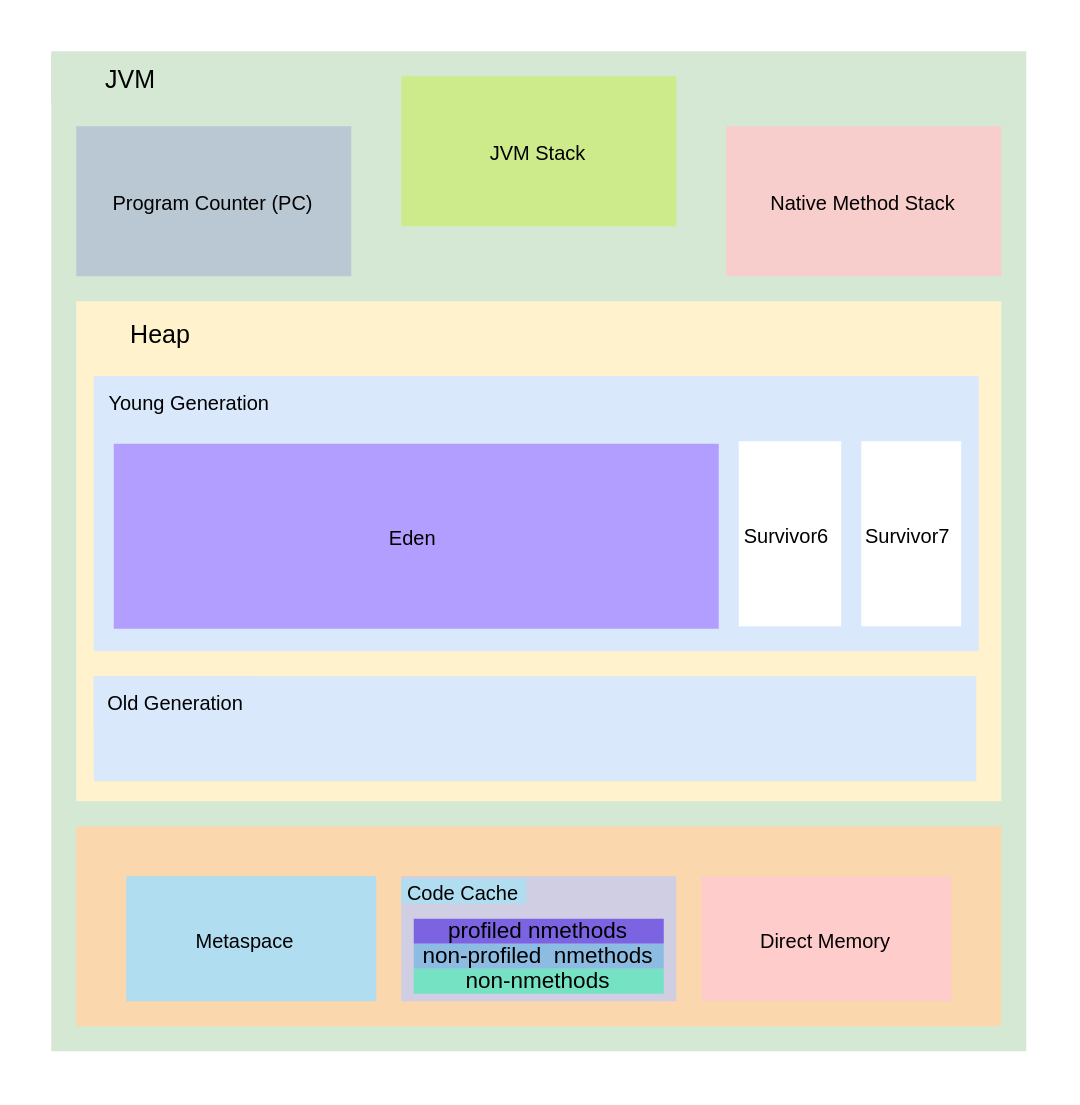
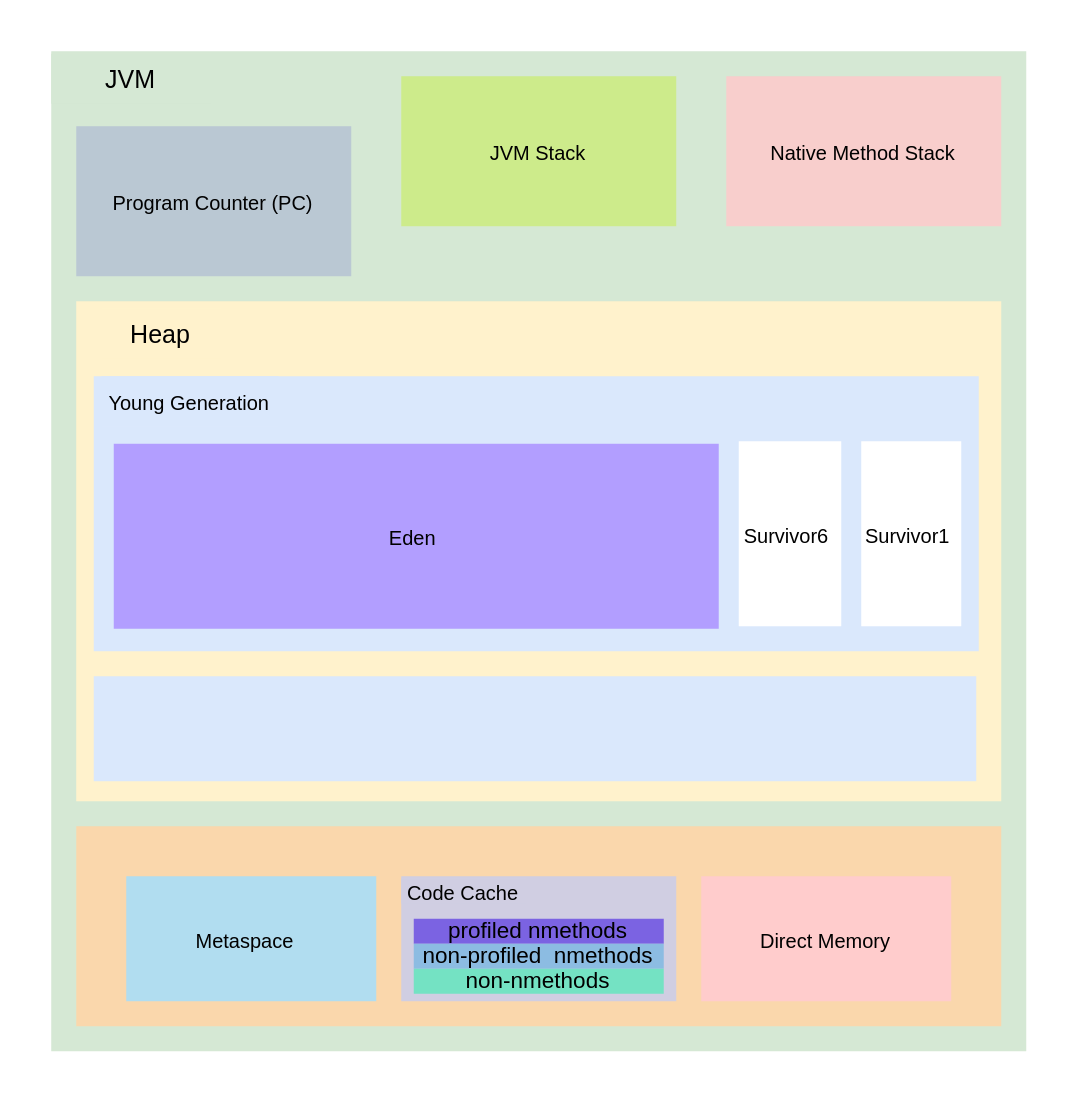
  <mxCell id="0" />
  <mxCell id="1" parent="0" />
  <mxCell id="2" value="" style="whiteSpace=wrap;html=1;align=center;fillColor=#d5e8d4;strokeColor=none;" parent="1" vertex="1"><mxGeometry x="20" y="20" width="390" height="400" as="geometry" /></mxCell>
  <mxCell id="3" value="&lt;font style=&quot;font-size: 10px;&quot;&gt;JVM&lt;/font&gt;" style="whiteSpace=wrap;html=1;align=center;fillColor=#d5e8d4;strokeColor=none;" parent="1" vertex="1"><mxGeometry x="20" y="21" width="64" height="20" as="geometry" /></mxCell>
- <mxCell id="4" value="&lt;font style=&quot;font-size: 8px;&quot;&gt;Native &lt;span style=&quot;&quot; class=&quot;hljs-keyword&quot;&gt;Method&lt;/span&gt; Stack&lt;/font&gt;" style="whiteSpace=wrap;html=1;align=center;fillColor=#f8cecc;strokeColor=none;" parent="1" vertex="1"><mxGeometry x="290" y="50" width="110" height="60" as="geometry" /></mxCell>
+ <mxCell id="4" value="&lt;font style=&quot;font-size: 8px;&quot;&gt;Native &lt;span style=&quot;&quot; class=&quot;hljs-keyword&quot;&gt;Method&lt;/span&gt; Stack&lt;/font&gt;" style="whiteSpace=wrap;html=1;align=center;fillColor=#f8cecc;strokeColor=none;" parent="1" vertex="1"><mxGeometry x="290" y="30" width="110" height="60" as="geometry" /></mxCell>
  <mxCell id="5" value="&lt;font style=&quot;font-size: 8px;&quot;&gt;Program Counter (PC)&lt;/font&gt;" style="whiteSpace=wrap;html=1;align=center;fillColor=#bac8d3;strokeColor=none;" parent="1" vertex="1"><mxGeometry x="30" y="50" width="110" height="60" as="geometry" /></mxCell>
  <mxCell id="6" value="&lt;font style=&quot;font-size: 8px;&quot;&gt;JVM Stack                 &lt;/font&gt;" style="whiteSpace=wrap;html=1;align=center;fillColor=#cdeb8b;strokeColor=none;" parent="1" vertex="1"><mxGeometry x="160" y="30" width="110" height="60" as="geometry" /></mxCell>
  <mxCell id="7" value="" style="whiteSpace=wrap;html=1;align=center;fillColor=#fff2cc;strokeColor=none;" parent="1" vertex="1"><mxGeometry x="30" y="120" width="370" height="200" as="geometry" /></mxCell>
  <mxCell id="8" value="" style="whiteSpace=wrap;html=1;align=center;fillColor=#dae8fc;strokeColor=none;" parent="1" vertex="1"><mxGeometry x="37" y="150" width="354" height="110" as="geometry" /></mxCell>
  <mxCell id="9" value="&lt;font style=&quot;font-size: 10px;&quot;&gt;Heap&lt;/font&gt;" style="whiteSpace=wrap;html=1;align=center;fillColor=#fff2cc;strokeColor=none;" parent="1" vertex="1"><mxGeometry x="40" y="123" width="48" height="20" as="geometry" /></mxCell>
  <mxCell id="10" value="&lt;font style=&quot;font-size: 8px;&quot;&gt;Eden&amp;nbsp;&lt;/font&gt;" style="whiteSpace=wrap;html=1;align=center;strokeColor=none;fillColor=#B29EFF;" parent="1" vertex="1"><mxGeometry x="45" y="177" width="242" height="74" as="geometry" /></mxCell>
  <mxCell id="11" value="&lt;font style=&quot;font-size: 8px;&quot;&gt;Young Generation&lt;/font&gt;" style="whiteSpace=wrap;html=1;align=center;fillColor=#dae8fc;strokeColor=none;" parent="1" vertex="1"><mxGeometry x="40" y="150" width="71" height="20" as="geometry" /></mxCell>
- <mxCell id="12" value="&lt;font style=&quot;font-size: 8px;&quot;&gt;Survivor7&amp;nbsp;&lt;/font&gt;" style="whiteSpace=wrap;html=1;align=center;strokeColor=none;" parent="1" vertex="1"><mxGeometry x="344" y="176" width="40" height="74" as="geometry" /></mxCell>
+ <mxCell id="12" value="&lt;font style=&quot;font-size: 8px;&quot;&gt;Survivor1&amp;nbsp;&lt;/font&gt;" style="whiteSpace=wrap;html=1;align=center;strokeColor=none;" parent="1" vertex="1"><mxGeometry x="344" y="176" width="40" height="74" as="geometry" /></mxCell>
  <mxCell id="13" value="&lt;font style=&quot;font-size: 8px;&quot;&gt;Survivor6&amp;nbsp;&lt;/font&gt;" style="whiteSpace=wrap;html=1;align=center;strokeColor=none;" parent="1" vertex="1"><mxGeometry x="295" y="176" width="41" height="74" as="geometry" /></mxCell>
  <mxCell id="14" value="" style="whiteSpace=wrap;html=1;align=center;strokeColor=none;fillColor=#dae8fc;" parent="1" vertex="1"><mxGeometry x="37" y="270" width="353" height="42" as="geometry" /></mxCell>
- <mxCell id="15" value="&lt;font style=&quot;font-size: 8px;&quot;&gt;&lt;span style=&quot;&quot; class=&quot;hljs-keyword&quot;&gt;Old&lt;/span&gt; Generation&lt;/font&gt;" style="whiteSpace=wrap;html=1;align=center;strokeColor=none;fillColor=#dae8fc;" parent="1" vertex="1"><mxGeometry x="37" y="270" width="66" height="20" as="geometry" /></mxCell>
  <mxCell id="16" value="" style="whiteSpace=wrap;html=1;align=center;fillColor=#fad7ac;strokeColor=none;" parent="1" vertex="1"><mxGeometry x="30" y="330" width="370" height="80" as="geometry" /></mxCell>
  <mxCell id="17" value="&lt;font style=&quot;font-size: 8px;&quot;&gt;Metaspace&amp;nbsp;&amp;nbsp;&lt;/font&gt;" style="whiteSpace=wrap;html=1;align=center;fillColor=#b1ddf0;strokeColor=none;" parent="1" vertex="1"><mxGeometry x="50" y="350" width="100" height="50" as="geometry" /></mxCell>
  <mxCell id="18" value="" style="whiteSpace=wrap;html=1;align=center;fillColor=#d0cee2;strokeColor=none;" parent="1" vertex="1"><mxGeometry x="160" y="350" width="110" height="50" as="geometry" /></mxCell>
  <mxCell id="19" value="&lt;font style=&quot;font-size: 8px;&quot;&gt;Direct Memory&lt;/font&gt;" style="whiteSpace=wrap;html=1;align=center;fillColor=#ffcccc;strokeColor=none;" parent="1" vertex="1"><mxGeometry x="280" y="350" width="100" height="50" as="geometry" /></mxCell>
- <mxCell id="20" value="&lt;font style=&quot;font-size: 8px;&quot;&gt;Code Cache&lt;/font&gt;" style="whiteSpace=wrap;html=1;align=center;fillColor=#b1ddf0;strokeColor=none;" vertex="1" parent="1"><mxGeometry x="160" y="351" width="50" height="10" as="geometry" /></mxCell>
+ <mxCell id="20" value="&lt;font style=&quot;font-size: 8px;&quot;&gt;Code Cache&lt;/font&gt;" style="whiteSpace=wrap;html=1;align=center;fillColor=#d0cee2;strokeColor=none;" vertex="1" parent="1"><mxGeometry x="160" y="351" width="50" height="10" as="geometry" /></mxCell>
  <mxCell id="21" value="&lt;span class=&quot;css-1uejj8v&quot;&gt;profiled nmethods&lt;/span&gt;" style="whiteSpace=wrap;html=1;align=center;fillColor=#7B63E2;strokeColor=none;fontSize=9;" vertex="1" parent="1"><mxGeometry x="165" y="367" width="100" height="10" as="geometry" /></mxCell>
  <mxCell id="22" value="&lt;span class=&quot;css-1uejj8v&quot;&gt;non-profiled&amp;nbsp; nmethods&lt;/span&gt;" style="whiteSpace=wrap;html=1;align=center;fillColor=#8CBCE2;strokeColor=none;fontSize=9;" vertex="1" parent="1"><mxGeometry x="165" y="377" width="100" height="10" as="geometry" /></mxCell>
  <mxCell id="23" value="&lt;span class=&quot;css-1uejj8v&quot;&gt;non-nmethods&lt;/span&gt;" style="whiteSpace=wrap;html=1;align=center;fillColor=#74E2C3;strokeColor=none;fontSize=9;" vertex="1" parent="1"><mxGeometry x="165" y="387" width="100" height="10" as="geometry" /></mxCell>
